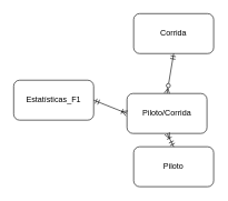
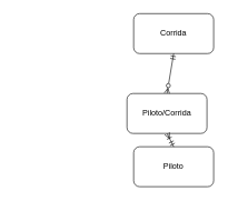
  <mxCell id="0" />
  <mxCell id="1" parent="0" />
  <mxCell id="2" value="Piloto" style="rounded=1;whiteSpace=wrap;html=1;" parent="1" vertex="1"><mxGeometry x="200" y="220" width="120" height="60" as="geometry" /></mxCell>
  <mxCell id="3" value="Corrida" style="rounded=1;whiteSpace=wrap;html=1;" parent="1" vertex="1"><mxGeometry x="200" y="20" width="120" height="60" as="geometry" /></mxCell>
  <mxCell id="4" value="" style="endArrow=ERzeroToMany;html=1;rounded=0;entryX=0.5;entryY=0;entryDx=0;entryDy=0;exitX=0.5;exitY=1;exitDx=0;exitDy=0;endFill=0;startArrow=ERmandOne;startFill=0;" parent="1" source="3" target="5" edge="1"><mxGeometry width="50" height="50" relative="1" as="geometry"><mxPoint x="-30" y="170" as="sourcePoint" /><mxPoint x="20" y="120" as="targetPoint" /></mxGeometry></mxCell>
  <mxCell id="5" value="Piloto/Corrida" style="rounded=1;whiteSpace=wrap;html=1;" parent="1" vertex="1"><mxGeometry x="190" y="140" width="120" height="60" as="geometry" /></mxCell>
  <mxCell id="6" value="" style="endArrow=ERoneToMany;html=1;rounded=0;entryX=0.5;entryY=1;entryDx=0;entryDy=0;exitX=0.5;exitY=0;exitDx=0;exitDy=0;endFill=0;startArrow=ERmandOne;startFill=0;" parent="1" source="2" target="5" edge="1"><mxGeometry width="50" height="50" relative="1" as="geometry"><mxPoint x="270" y="130" as="sourcePoint" /><mxPoint x="270" y="90" as="targetPoint" /></mxGeometry></mxCell>
- <mxCell id="7" value="Estatísticas_F1" style="rounded=1;whiteSpace=wrap;html=1;" vertex="1" parent="1"><mxGeometry x="20" y="120" width="120" height="60" as="geometry" /></mxCell>
- <mxCell id="8" value="" style="endArrow=ERoneToMany;html=1;rounded=0;entryX=0;entryY=0.5;entryDx=0;entryDy=0;exitX=1;exitY=0.5;exitDx=0;exitDy=0;endFill=0;startArrow=ERmandOne;startFill=0;" edge="1" parent="1" source="7" target="5"><mxGeometry width="50" height="50" relative="1" as="geometry"><mxPoint x="270" y="230" as="sourcePoint" /><mxPoint x="270" y="190" as="targetPoint" /></mxGeometry></mxCell>
